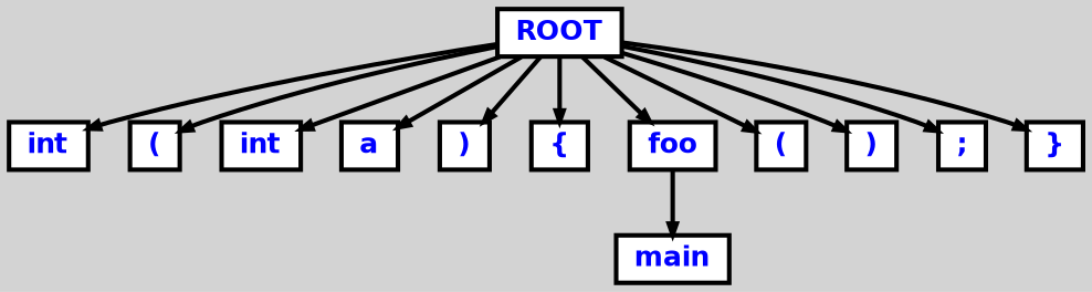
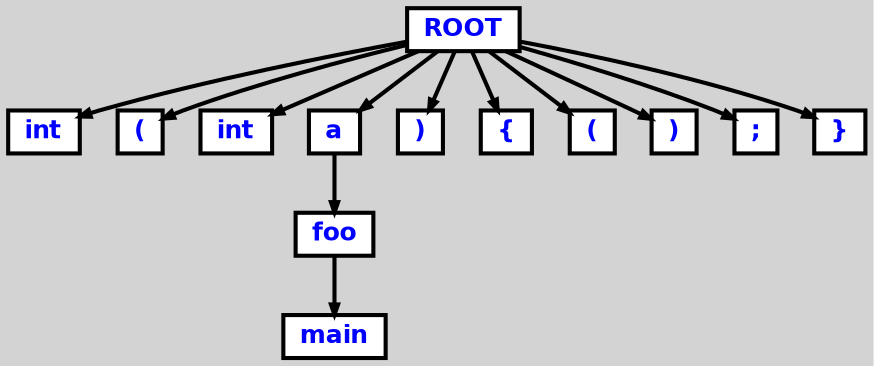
  digraph {
    bgcolor=lightgrey
    ordering=out
    ranksep=.4
    node [color=black fillcolor=white fixedsize=false fontcolor=blue fontname="Helvetica-bold" fontsize=12 shape=box style="filled, solid, bold"]
    edge [arrowsize=.5 color=black style=bold]
    n1 [height=.25 label=ROOT width=.25]
    n2 [height=.25 label=int width=.25]
    n3 [height=.25 label="(" width=.25]
    n4 [height=.25 label=int width=.25]
    n5 [height=.25 label=a width=.25]
    n6 [height=.25 label=")" width=.25]
    n7 [height=.25 label="{" width=.25]
    n8 [height=.25 label=foo width=.25]
    n9 [height=.25 label="(" width=.25]
    n10 [height=.25 label=")" width=.25]
    n11 [height=.25 label=";" width=.25]
    n12 [height=.25 label="}" width=.25]
    n13 [height=.25 label=main width=.25]
    n1 -> n2
    n1 -> n3
    n1 -> n4
    n1 -> n5
    n1 -> n6
    n1 -> n7
-   n1 -> n8
+   n5 -> n8
    n1 -> n9
    n1 -> n10
    n1 -> n11
    n1 -> n12
    n8 -> n13
  }
